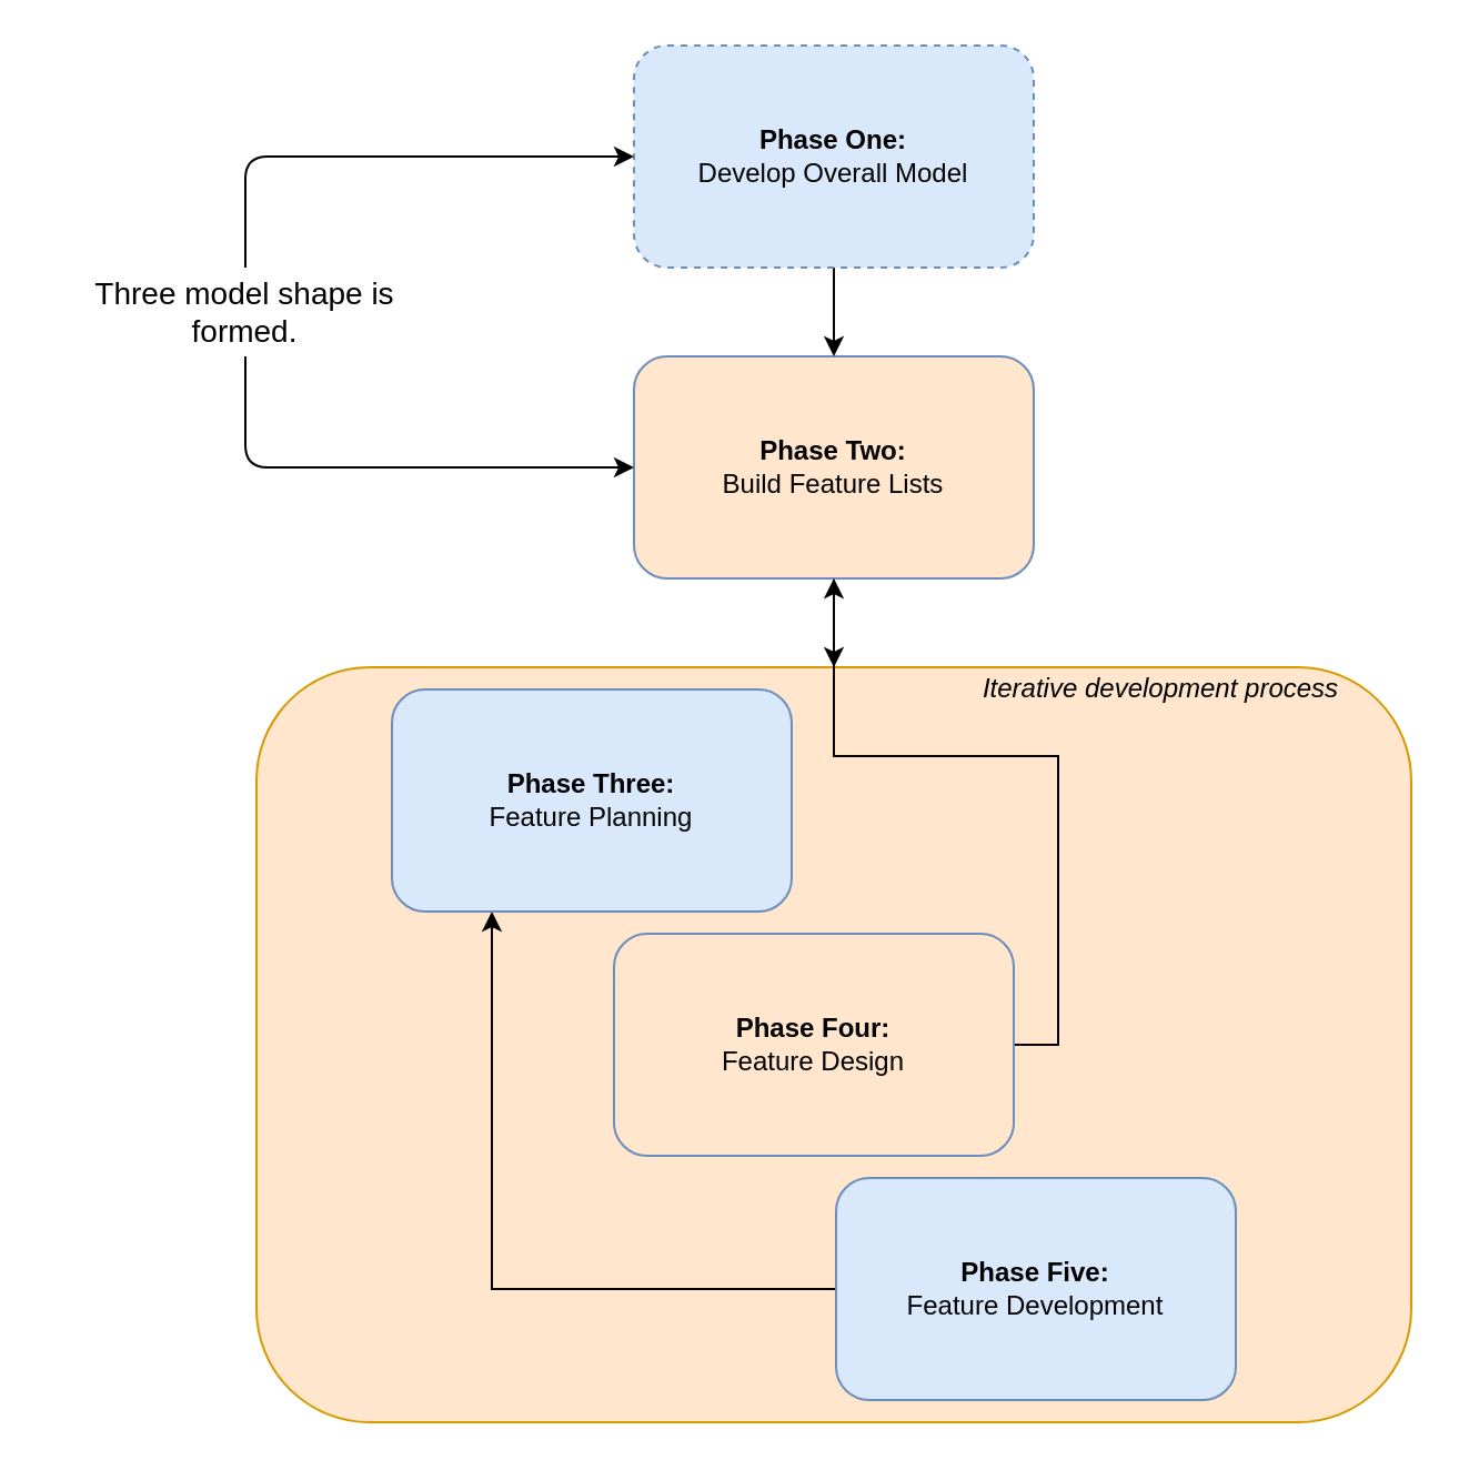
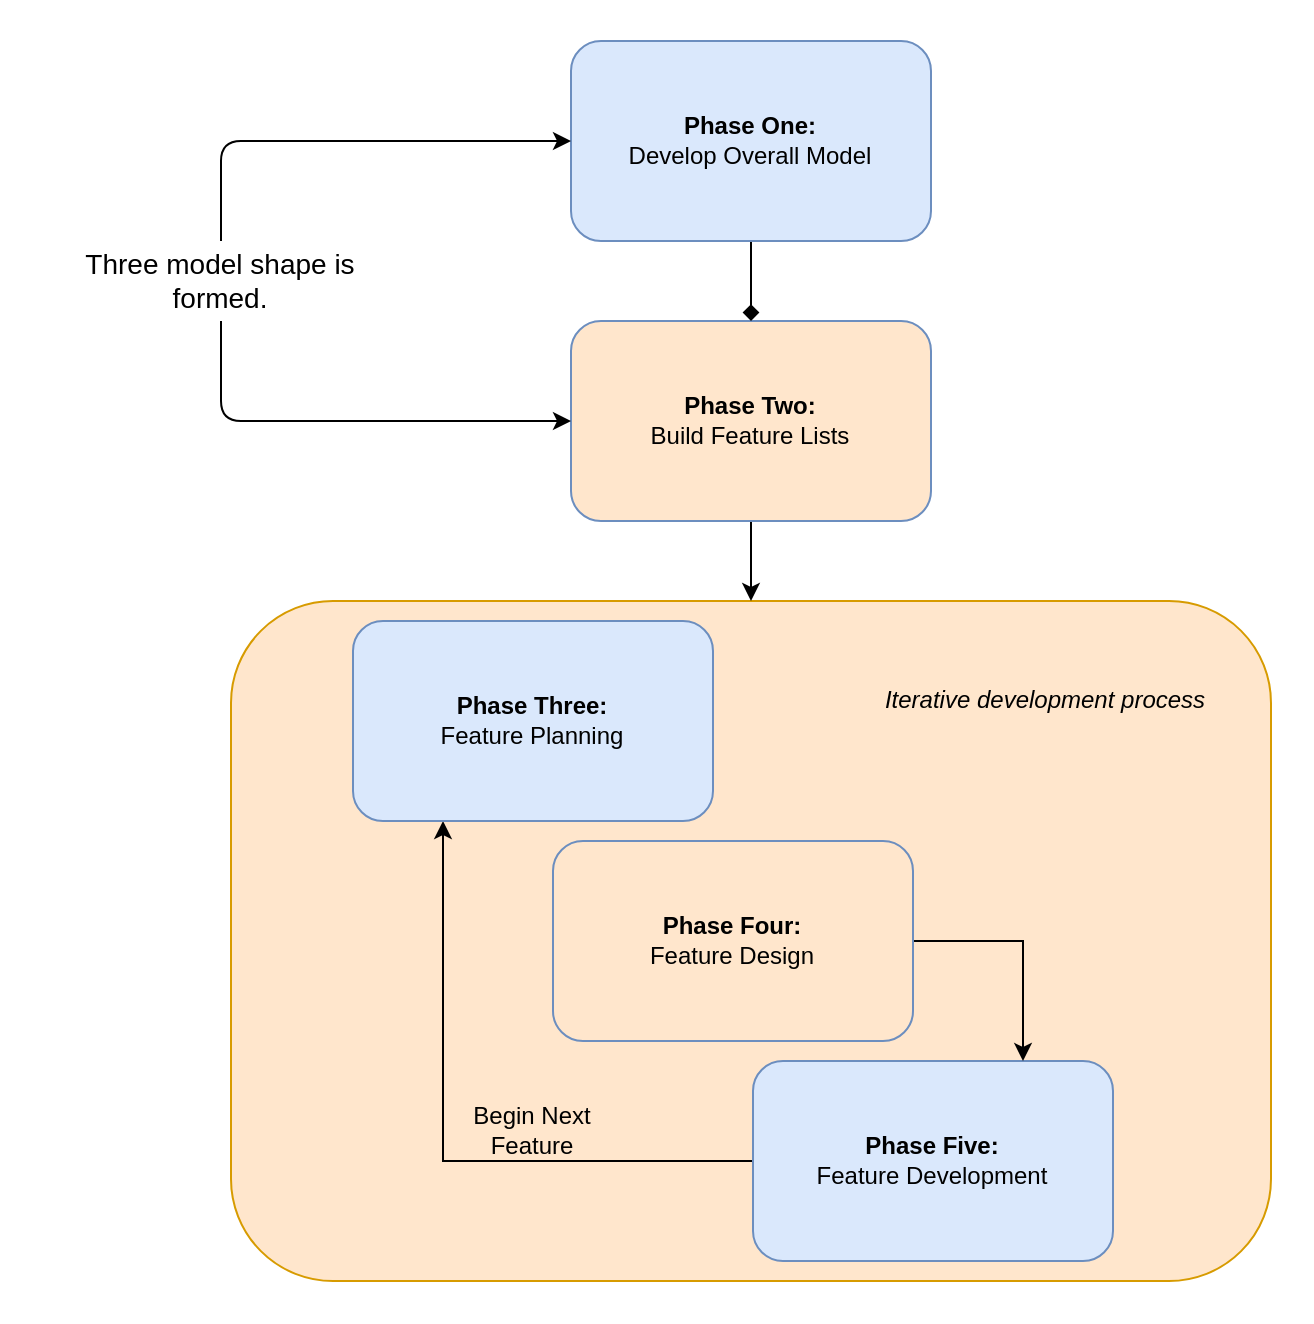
  <mxCell id="0" />
  <mxCell id="1" parent="0" />
  <mxCell id="2" value="" style="rounded=1;whiteSpace=wrap;html=1;glass=0;fillColor=#ffe6cc;strokeColor=#d79b00;" parent="1" vertex="1"><mxGeometry x="115" y="300" width="520" height="340" as="geometry" /></mxCell>
  <mxCell id="3" style="edgeStyle=orthogonalEdgeStyle;rounded=0;orthogonalLoop=1;jettySize=auto;html=1;exitX=0.5;exitY=1;exitDx=0;exitDy=0;entryX=0.5;entryY=0;entryDx=0;entryDy=0;strokeColor=#000000;" parent="1" source="4" edge="1"><mxGeometry relative="1" as="geometry"><mxPoint x="375" y="300" as="targetPoint" /></mxGeometry></mxCell>
  <mxCell id="4" value="&lt;font color=&quot;#000000&quot;&gt;&lt;b&gt;Phase Two:&lt;/b&gt;&lt;br&gt;Build Feature Lists&lt;/font&gt;" style="rounded=1;whiteSpace=wrap;html=1;fillColor=#ffe6cc;strokeColor=#6c8ebf;" parent="1" vertex="1"><mxGeometry x="285" y="160" width="180" height="100" as="geometry" /></mxCell>
- <mxCell id="5" style="edgeStyle=orthogonalEdgeStyle;rounded=0;orthogonalLoop=1;jettySize=auto;html=1;exitX=0.5;exitY=1;exitDx=0;exitDy=0;entryX=0.5;entryY=0;entryDx=0;entryDy=0;strokeColor=#000000;" parent="1" source="6" target="4" edge="1"><mxGeometry relative="1" as="geometry" /></mxCell>
- <mxCell id="6" value="&lt;font color=&quot;#000000&quot;&gt;&lt;b&gt;Phase One:&lt;/b&gt;&lt;br&gt;Develop Overall Model&lt;/font&gt;" style="rounded=1;whiteSpace=wrap;html=1;fillColor=#dae8fc;strokeColor=#6c8ebf;dashed=1;" parent="1" vertex="1"><mxGeometry x="285" y="20" width="180" height="100" as="geometry" /></mxCell>
+ <mxCell id="5" style="edgeStyle=orthogonalEdgeStyle;rounded=0;orthogonalLoop=1;jettySize=auto;html=1;exitX=0.5;exitY=1;exitDx=0;exitDy=0;entryX=0.5;entryY=0;entryDx=0;entryDy=0;strokeColor=#000000;endArrow=diamond;" parent="1" source="6" target="4" edge="1"><mxGeometry relative="1" as="geometry" /></mxCell>
+ <mxCell id="6" value="&lt;font color=&quot;#000000&quot;&gt;&lt;b&gt;Phase One:&lt;/b&gt;&lt;br&gt;Develop Overall Model&lt;/font&gt;" style="rounded=1;whiteSpace=wrap;html=1;fillColor=#dae8fc;strokeColor=#6c8ebf;" parent="1" vertex="1"><mxGeometry x="285" y="20" width="180" height="100" as="geometry" /></mxCell>
  <mxCell id="7" style="edgeStyle=orthogonalEdgeStyle;rounded=0;orthogonalLoop=1;jettySize=auto;html=1;exitX=0;exitY=0.5;exitDx=0;exitDy=0;entryX=0.25;entryY=1;entryDx=0;entryDy=0;strokeColor=#000000;" parent="1" source="8" target="9" edge="1"><mxGeometry relative="1" as="geometry" /></mxCell>
  <mxCell id="8" value="&lt;font color=&quot;#000000&quot;&gt;&lt;b&gt;Phase Five:&lt;/b&gt;&lt;br&gt;Feature Development&lt;/font&gt;" style="rounded=1;whiteSpace=wrap;html=1;fillColor=#dae8fc;strokeColor=#6c8ebf;" parent="1" vertex="1"><mxGeometry x="376" y="530" width="180" height="100" as="geometry" /></mxCell>
  <mxCell id="9" value="&lt;font color=&quot;#000000&quot;&gt;&lt;b&gt;Phase Three:&lt;/b&gt;&lt;br&gt;Feature Planning&lt;/font&gt;" style="rounded=1;whiteSpace=wrap;html=1;fillColor=#dae8fc;strokeColor=#6c8ebf;" parent="1" vertex="1"><mxGeometry x="176" y="310" width="180" height="100" as="geometry" /></mxCell>
- <mxCell id="10" style="edgeStyle=orthogonalEdgeStyle;rounded=0;orthogonalLoop=1;jettySize=auto;html=1;exitX=1;exitY=0.5;exitDx=0;exitDy=0;strokeColor=#000000;" parent="1" source="11" target="4" edge="1"><mxGeometry relative="1" as="geometry" /></mxCell>
+ <mxCell id="10" style="edgeStyle=orthogonalEdgeStyle;rounded=0;orthogonalLoop=1;jettySize=auto;html=1;exitX=1;exitY=0.5;exitDx=0;exitDy=0;entryX=0.75;entryY=0;entryDx=0;entryDy=0;strokeColor=#000000;" parent="1" source="11" target="8" edge="1"><mxGeometry relative="1" as="geometry" /></mxCell>
  <mxCell id="11" value="&lt;font color=&quot;#000000&quot;&gt;&lt;b&gt;Phase Four:&lt;/b&gt;&lt;br&gt;Feature Design&lt;/font&gt;" style="rounded=1;whiteSpace=wrap;html=1;fillColor=#ffe6cc;strokeColor=#6c8ebf;" parent="1" vertex="1"><mxGeometry x="276" y="420" width="180" height="100" as="geometry" /></mxCell>
- <mxCell id="13" value="&lt;i&gt;&lt;font color=&quot;#000000&quot;&gt;Iterative development process&lt;/font&gt;&lt;/i&gt;" style="text;html=1;strokeColor=none;fillColor=none;align=center;verticalAlign=middle;whiteSpace=wrap;rounded=0;" parent="1" vertex="1"><mxGeometry x="435" y="300" width="175" height="20" as="geometry" /></mxCell>
+ <mxCell id="12" value="&lt;font color=&quot;#000000&quot;&gt;Begin Next Feature&lt;/font&gt;" style="text;html=1;strokeColor=none;fillColor=none;align=center;verticalAlign=middle;whiteSpace=wrap;rounded=0;" parent="1" vertex="1"><mxGeometry x="216" y="550" width="100" height="30" as="geometry" /></mxCell>
+ <mxCell id="13" value="&lt;i&gt;&lt;font color=&quot;#000000&quot;&gt;Iterative development process&lt;/font&gt;&lt;/i&gt;" style="text;html=1;strokeColor=none;fillColor=none;align=center;verticalAlign=middle;whiteSpace=wrap;rounded=0;" parent="1" vertex="1"><mxGeometry x="435" y="340" width="175" height="20" as="geometry" /></mxCell>
  <mxCell id="14" value="&lt;font style=&quot;font-size: 14px&quot; color=&quot;#000000&quot;&gt;Three model shape is formed.&lt;/font&gt;" style="text;html=1;strokeColor=none;fillColor=none;align=center;verticalAlign=middle;whiteSpace=wrap;rounded=0;" vertex="1" parent="1"><mxGeometry x="20" y="130" width="180" height="20" as="geometry" /></mxCell>
  <mxCell id="15" value="" style="endArrow=classic;html=1;strokeColor=#000000;entryX=0;entryY=0.5;entryDx=0;entryDy=0;" edge="1" parent="1" target="6"><mxGeometry width="50" height="50" relative="1" as="geometry"><mxPoint x="110" y="120" as="sourcePoint" /><mxPoint x="240" y="120" as="targetPoint" /><Array as="points"><mxPoint x="110" y="70" /></Array></mxGeometry></mxCell>
  <mxCell id="16" value="" style="endArrow=classic;html=1;strokeColor=#000000;entryX=0;entryY=0.5;entryDx=0;entryDy=0;" edge="1" parent="1" target="4"><mxGeometry width="50" height="50" relative="1" as="geometry"><mxPoint x="110" y="160" as="sourcePoint" /><mxPoint x="295" y="80" as="targetPoint" /><Array as="points"><mxPoint x="110" y="210" /></Array></mxGeometry></mxCell>
